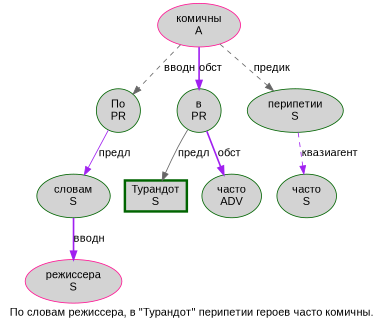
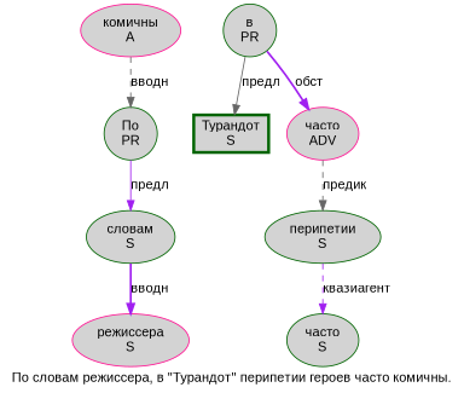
  digraph {
    fontname="Liberation Sans"
    label="По словам режиссера, в \"Турандот\" перипетии героев часто комичны."
    node [color=darkgreen fillcolor=lightgray fontname="Liberation Sans" penwidth=1 shape=ellipse style=filled]
    edge [color=purple fontname="Liberation Sans" style=bold]
    n1 [label="По\nPR"]
    n2 [label="словам\nS"]
    n3 [color=deeppink label="режиссера\nS"]
    n4 [label="в\nPR"]
    n5 [label="Турандот\nS" penwidth=3 shape=box]
-   n6 [label="часто\nADV"]
+   n6 [color=deeppink label="часто\nADV"]
    n7 [label="перипетии\nS"]
    n8 [label="часто\nS"]
    n9 [color=deeppink label="комичны\nA"]
    n1 -> n2 [label="предл" style=solid]
    n2 -> n3 [label="вводн"]
    n4 -> n5 [color=gray40 label="предл" style=solid]
    n4 -> n6 [label="обст"]
    n7 -> n8 [label="квазиагент" style=dashed]
    n9 -> n1 [color=gray40 label="вводн" style=dashed]
-   n9 -> n4 [label="обст"]
-   n9 -> n7 [color=gray40 label="предик" style=dashed]
+   n6 -> n7 [color=gray40 label="предик" style=dashed]
  }
